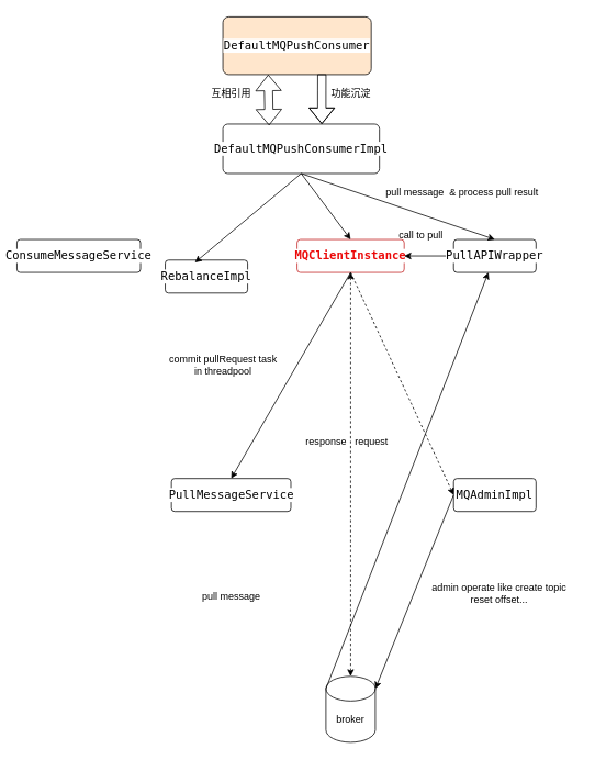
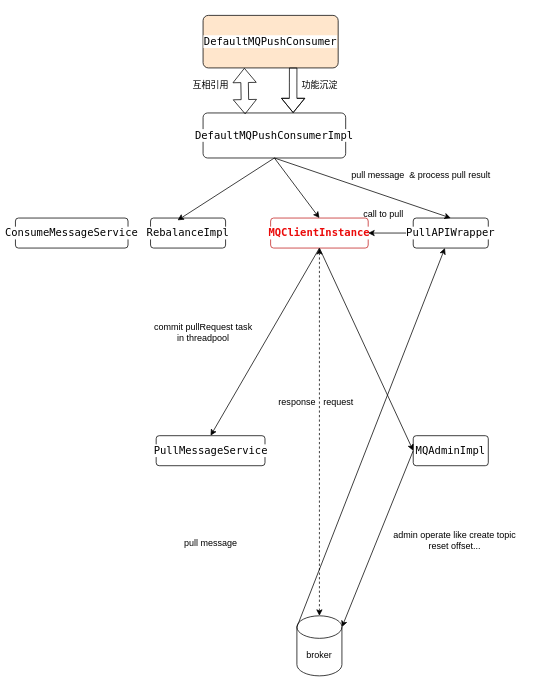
  <mxCell id="0" />
  <mxCell id="1" parent="0" />
  <mxCell id="2" value="&lt;div style=&quot;background-color:#ffffff;color:#080808&quot;&gt;&lt;pre style=&quot;font-family:'JetBrains Mono',monospace;font-size:10.5pt;&quot;&gt;&lt;span style=&quot;color:#000000;&quot;&gt;DefaultMQPushConsumer&lt;/span&gt;&lt;/pre&gt;&lt;/div&gt;" style="rounded=1;arcSize=10;whiteSpace=wrap;html=1;align=center;fillColor=#ffe6cc;" vertex="1" parent="1"><mxGeometry x="270" y="20" width="180" height="70" as="geometry" /></mxCell>
  <mxCell id="3" value="&lt;div style=&quot;background-color:#ffffff;color:#080808&quot;&gt;&lt;pre style=&quot;font-family:'JetBrains Mono',monospace;font-size:10.5pt;&quot;&gt;&lt;span style=&quot;color:#000000;&quot;&gt;DefaultMQPushConsumerImpl&lt;/span&gt;&lt;/pre&gt;&lt;/div&gt;" style="rounded=1;arcSize=10;whiteSpace=wrap;html=1;align=center;" vertex="1" parent="1"><mxGeometry x="270" y="150" width="190" height="60" as="geometry" /></mxCell>
  <mxCell id="4" value="" style="shape=flexArrow;endArrow=classic;html=1;rounded=0;exitX=0.667;exitY=0.995;exitDx=0;exitDy=0;exitPerimeter=0;" edge="1" parent="1" source="2"><mxGeometry width="50" height="50" relative="1" as="geometry"><mxPoint x="350" y="350" as="sourcePoint" /><mxPoint x="390" y="150" as="targetPoint" /><Array as="points"><mxPoint x="390" y="110" /><mxPoint x="390" y="130" /></Array></mxGeometry></mxCell>
  <mxCell id="5" value="功能沉淀" style="text;html=1;align=center;verticalAlign=middle;resizable=0;points=[];autosize=1;strokeColor=none;fillColor=none;" vertex="1" parent="1"><mxGeometry x="390" y="98" width="70" height="30" as="geometry" /></mxCell>
  <mxCell id="6" value="" style="shape=flexArrow;endArrow=classic;startArrow=classic;html=1;rounded=0;exitX=0.295;exitY=0.028;exitDx=0;exitDy=0;exitPerimeter=0;" edge="1" parent="1" source="3"><mxGeometry width="100" height="100" relative="1" as="geometry"><mxPoint x="320" y="380" as="sourcePoint" /><mxPoint x="325" y="90" as="targetPoint" /></mxGeometry></mxCell>
  <mxCell id="7" value="互相引用" style="text;html=1;align=center;verticalAlign=middle;resizable=0;points=[];autosize=1;strokeColor=none;fillColor=none;" vertex="1" parent="1"><mxGeometry x="245" y="98" width="70" height="30" as="geometry" /></mxCell>
- <mxCell id="8" value="&lt;div style=&quot;background-color:#ffffff;color:#080808&quot;&gt;&lt;pre style=&quot;font-family:'JetBrains Mono',monospace;font-size:10.5pt;&quot;&gt;&lt;span style=&quot;color:#000000;&quot;&gt;RebalanceImpl&lt;/span&gt;&lt;/pre&gt;&lt;/div&gt;" style="rounded=1;arcSize=10;whiteSpace=wrap;html=1;align=center;" vertex="1" parent="1"><mxGeometry x="200" y="315" width="100" height="40" as="geometry" /></mxCell>
+ <mxCell id="8" value="&lt;div style=&quot;background-color:#ffffff;color:#080808&quot;&gt;&lt;pre style=&quot;font-family:'JetBrains Mono',monospace;font-size:10.5pt;&quot;&gt;&lt;span style=&quot;color:#000000;&quot;&gt;RebalanceImpl&lt;/span&gt;&lt;/pre&gt;&lt;/div&gt;" style="rounded=1;arcSize=10;whiteSpace=wrap;html=1;align=center;" vertex="1" parent="1"><mxGeometry x="200" y="290" width="100" height="40" as="geometry" /></mxCell>
  <mxCell id="9" style="edgeStyle=orthogonalEdgeStyle;rounded=0;orthogonalLoop=1;jettySize=auto;html=1;startArrow=classic;startFill=1;dashed=1;" edge="1" parent="1" source="10" target="18"><mxGeometry relative="1" as="geometry" /></mxCell>
  <mxCell id="10" value="&lt;div style=&quot;background-color: rgb(255, 255, 255);&quot;&gt;&lt;pre style=&quot;font-family: &amp;quot;JetBrains Mono&amp;quot;, monospace; font-size: 10.5pt;&quot;&gt;&lt;b style=&quot;&quot;&gt;&lt;font color=&quot;#eb0a0a&quot;&gt;MQClientInstance&lt;/font&gt;&lt;/b&gt;&lt;/pre&gt;&lt;/div&gt;" style="rounded=1;arcSize=10;whiteSpace=wrap;html=1;align=center;strokeColor=#c21e1e;" vertex="1" parent="1"><mxGeometry x="360" y="290" width="130" height="40" as="geometry" /></mxCell>
  <mxCell id="11" value="" style="edgeStyle=orthogonalEdgeStyle;rounded=0;orthogonalLoop=1;jettySize=auto;html=1;" edge="1" parent="1" source="12" target="10"><mxGeometry relative="1" as="geometry" /></mxCell>
  <mxCell id="12" value="&lt;div style=&quot;background-color:#ffffff;color:#080808&quot;&gt;&lt;pre style=&quot;font-family:'JetBrains Mono',monospace;font-size:10.5pt;&quot;&gt;&lt;span style=&quot;color:#000000;&quot;&gt;PullAPIWrapper&lt;/span&gt;&lt;/pre&gt;&lt;/div&gt;" style="rounded=1;arcSize=10;whiteSpace=wrap;html=1;align=center;" vertex="1" parent="1"><mxGeometry x="550" y="290" width="100" height="40" as="geometry" /></mxCell>
  <mxCell id="13" value="&lt;div style=&quot;background-color:#ffffff;color:#080808&quot;&gt;&lt;pre style=&quot;font-family:'JetBrains Mono',monospace;font-size:10.5pt;&quot;&gt;&lt;span style=&quot;color:#000000;&quot;&gt;ConsumeMessageService&lt;/span&gt;&lt;/pre&gt;&lt;/div&gt;" style="rounded=1;arcSize=10;whiteSpace=wrap;html=1;align=center;" vertex="1" parent="1"><mxGeometry x="20" y="290" width="150" height="40" as="geometry" /></mxCell>
  <mxCell id="14" value="" style="endArrow=none;html=1;rounded=0;entryX=0.5;entryY=1;entryDx=0;entryDy=0;exitX=0.36;exitY=0.075;exitDx=0;exitDy=0;exitPerimeter=0;startArrow=classic;startFill=1;endFill=0;" edge="1" parent="1" source="8" target="3"><mxGeometry width="50" height="50" relative="1" as="geometry"><mxPoint x="350" y="350" as="sourcePoint" /><mxPoint x="400" y="300" as="targetPoint" /></mxGeometry></mxCell>
  <mxCell id="15" value="" style="endArrow=classic;html=1;rounded=0;exitX=0.5;exitY=1;exitDx=0;exitDy=0;entryX=0.5;entryY=0;entryDx=0;entryDy=0;startArrow=none;startFill=0;endFill=1;" edge="1" parent="1" source="3" target="12"><mxGeometry width="50" height="50" relative="1" as="geometry"><mxPoint x="350" y="350" as="sourcePoint" /><mxPoint x="400" y="300" as="targetPoint" /></mxGeometry></mxCell>
  <mxCell id="16" value="pull message&amp;nbsp; &amp;amp; process pull result" style="text;html=1;align=center;verticalAlign=middle;resizable=0;points=[];autosize=1;strokeColor=none;fillColor=none;" vertex="1" parent="1"><mxGeometry x="455" y="218" width="210" height="30" as="geometry" /></mxCell>
  <mxCell id="17" value="call to pull" style="text;html=1;align=center;verticalAlign=middle;resizable=0;points=[];autosize=1;strokeColor=none;fillColor=none;" vertex="1" parent="1"><mxGeometry x="470" y="270" width="80" height="30" as="geometry" /></mxCell>
  <mxCell id="18" value="broker" style="shape=cylinder3;whiteSpace=wrap;html=1;boundedLbl=1;backgroundOutline=1;size=15;" vertex="1" parent="1"><mxGeometry x="395" y="820" width="60" height="80" as="geometry" /></mxCell>
  <mxCell id="19" value="request" style="text;html=1;align=center;verticalAlign=middle;resizable=0;points=[];autosize=1;strokeColor=none;fillColor=none;" vertex="1" parent="1"><mxGeometry x="420" y="520" width="60" height="30" as="geometry" /></mxCell>
  <mxCell id="20" value="response" style="text;html=1;align=center;verticalAlign=middle;resizable=0;points=[];autosize=1;strokeColor=none;fillColor=none;" vertex="1" parent="1"><mxGeometry x="360" y="520" width="70" height="30" as="geometry" /></mxCell>
  <mxCell id="21" value="" style="endArrow=classic;html=1;rounded=0;exitX=0.5;exitY=1;exitDx=0;exitDy=0;entryX=0.5;entryY=0;entryDx=0;entryDy=0;" edge="1" parent="1" source="3" target="10"><mxGeometry width="50" height="50" relative="1" as="geometry"><mxPoint x="350" y="350" as="sourcePoint" /><mxPoint x="400" y="300" as="targetPoint" /></mxGeometry></mxCell>
  <mxCell id="22" value="&lt;div style=&quot;background-color:#ffffff;color:#080808&quot;&gt;&lt;pre style=&quot;font-family:'JetBrains Mono',monospace;font-size:10.5pt;&quot;&gt;&lt;div&gt;&lt;pre style=&quot;font-family:'JetBrains Mono',monospace;font-size:10.5pt;&quot;&gt;&lt;span style=&quot;color:#000000;&quot;&gt;MQAdminImpl&lt;/span&gt;&lt;/pre&gt;&lt;/div&gt;&lt;/pre&gt;&lt;/div&gt;" style="rounded=1;arcSize=10;whiteSpace=wrap;html=1;align=center;" vertex="1" parent="1"><mxGeometry x="550" y="580" width="100" height="40" as="geometry" /></mxCell>
- <mxCell id="23" value="" style="endArrow=classic;html=1;rounded=0;exitX=0.5;exitY=1;exitDx=0;exitDy=0;entryX=0;entryY=0.5;entryDx=0;entryDy=0;dashed=1;" edge="1" parent="1" source="10" target="22"><mxGeometry width="50" height="50" relative="1" as="geometry"><mxPoint x="350" y="350" as="sourcePoint" /><mxPoint x="400" y="300" as="targetPoint" /></mxGeometry></mxCell>
+ <mxCell id="23" value="" style="endArrow=classic;html=1;rounded=0;exitX=0.5;exitY=1;exitDx=0;exitDy=0;entryX=0;entryY=0.5;entryDx=0;entryDy=0;" edge="1" parent="1" source="10" target="22"><mxGeometry width="50" height="50" relative="1" as="geometry"><mxPoint x="350" y="350" as="sourcePoint" /><mxPoint x="400" y="300" as="targetPoint" /></mxGeometry></mxCell>
  <mxCell id="24" value="admin operate like create topic&lt;div&gt;reset offset...&lt;/div&gt;" style="text;html=1;align=center;verticalAlign=middle;resizable=0;points=[];autosize=1;strokeColor=none;fillColor=none;" vertex="1" parent="1"><mxGeometry x="510" y="700" width="190" height="40" as="geometry" /></mxCell>
  <mxCell id="25" value="" style="endArrow=classic;html=1;rounded=0;entryX=1;entryY=0;entryDx=0;entryDy=15;entryPerimeter=0;exitX=0;exitY=0.5;exitDx=0;exitDy=0;" edge="1" parent="1" source="22" target="18"><mxGeometry width="50" height="50" relative="1" as="geometry"><mxPoint x="520" y="390" as="sourcePoint" /><mxPoint x="400" y="300" as="targetPoint" /></mxGeometry></mxCell>
  <mxCell id="26" value="&lt;div style=&quot;background-color:#ffffff;color:#080808&quot;&gt;&lt;pre style=&quot;font-family:'JetBrains Mono',monospace;font-size:10.5pt;&quot;&gt;&lt;span style=&quot;color:#000000;&quot;&gt;PullMessageService&lt;/span&gt;&lt;/pre&gt;&lt;/div&gt;" style="rounded=1;arcSize=10;whiteSpace=wrap;html=1;align=center;" vertex="1" parent="1"><mxGeometry x="207.5" y="580" width="145" height="40" as="geometry" /></mxCell>
  <mxCell id="27" value="" style="endArrow=classic;html=1;rounded=0;exitX=0.5;exitY=1;exitDx=0;exitDy=0;entryX=0.5;entryY=0;entryDx=0;entryDy=0;" edge="1" parent="1" source="10" target="26"><mxGeometry width="50" height="50" relative="1" as="geometry"><mxPoint x="350" y="550" as="sourcePoint" /><mxPoint x="400" y="500" as="targetPoint" /></mxGeometry></mxCell>
  <mxCell id="28" value="commit pullRequest task&lt;div&gt;in threadpool&lt;/div&gt;" style="text;html=1;align=center;verticalAlign=middle;resizable=0;points=[];autosize=1;strokeColor=none;fillColor=none;" vertex="1" parent="1"><mxGeometry x="195" y="423" width="150" height="40" as="geometry" /></mxCell>
  <mxCell id="29" value="" style="endArrow=classic;html=1;rounded=0;exitX=0;exitY=0;exitDx=0;exitDy=15;exitPerimeter=0;" edge="1" parent="1" source="18" target="12"><mxGeometry width="50" height="50" relative="1" as="geometry"><mxPoint x="350" y="550" as="sourcePoint" /><mxPoint x="400" y="500" as="targetPoint" /></mxGeometry></mxCell>
  <mxCell id="30" value="pull message" style="text;html=1;align=center;verticalAlign=middle;resizable=0;points=[];autosize=1;strokeColor=none;fillColor=none;" vertex="1" parent="1"><mxGeometry x="235" y="708" width="90" height="30" as="geometry" /></mxCell>
